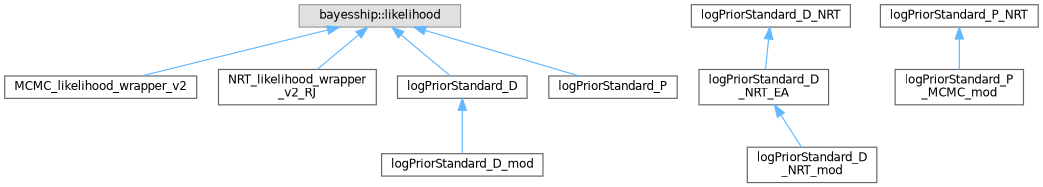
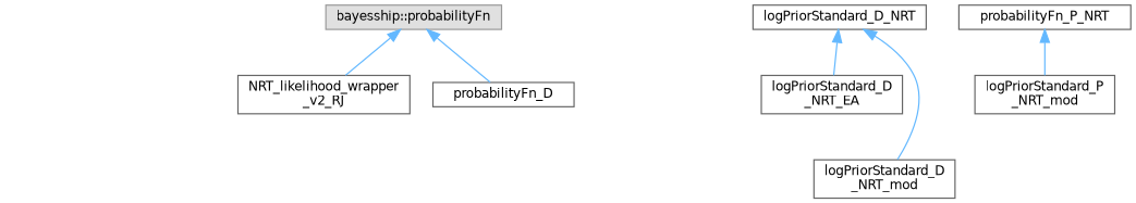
  digraph {
    rankdir=TB
    node [color=grey40 fillcolor=white fontname=Helvetica fontsize=10 shape=box style=filled]
    edge [color=steelblue1 dir=back fontname=Helvetica fontsize=10 labelfontname=Helvetica labelfontsize=10 style=solid]
-   n1 [color=grey60 fillcolor="#E0E0E0" height=0.2 label="bayesship::likelihood" width=0.4]
-   n2 [height=0.2 label=MCMC_likelihood_wrapper_v2 width=0.4]
+   n1 [color=grey60 fillcolor="#E0E0E0" height=0.2 label="bayesship::probabilityFn" width=0.4]
    n3 [height=0.2 label="NRT_likelihood_wrapper\l_v2_RJ" width=0.4]
-   n4 [height=0.2 label=logPriorStandard_D width=0.4]
-   n5 [height=0.2 label=logPriorStandard_P width=0.4]
-   n6 [height=0.2 label=logPriorStandard_D_mod width=0.4]
+   n4 [height=0.2 label=probabilityFn_D width=0.4]
    n7 [height=0.2 label=logPriorStandard_D_NRT width=0.4]
    n8 [height=0.2 label="logPriorStandard_D\l_NRT_EA" width=0.4]
    n9 [height=0.2 label="logPriorStandard_D\l_NRT_mod" width=0.4]
-   n10 [height=0.2 label=logPriorStandard_P_NRT width=0.4]
-   n11 [height=0.2 label="logPriorStandard_P\l_MCMC_mod" width=0.4]
-   n1 -> n2
+   n10 [height=0.2 label=probabilityFn_P_NRT width=0.4]
+   n11 [height=0.2 label="logPriorStandard_P\l_NRT_mod" width=0.4]
    n1 -> n3
    n1 -> n4
-   n1 -> n5
-   n4 -> n6
    n7 -> n8
-   n8 -> n9
+   n7 -> n9
    n10 -> n11
  }
